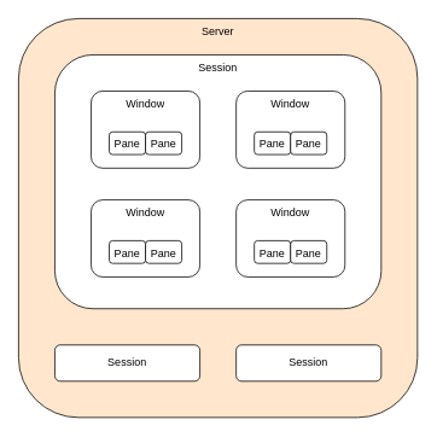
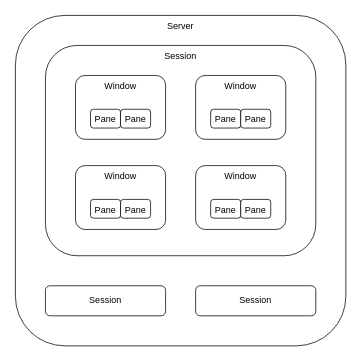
  <mxCell id="0" />
  <mxCell id="1" parent="0" />
- <mxCell id="2" value="Server" style="rounded=1;whiteSpace=wrap;html=1;horizontal=1;verticalAlign=top;fillColor=#ffe6cc;" vertex="1" parent="1"><mxGeometry x="20" y="20" width="440" height="440" as="geometry" /></mxCell>
+ <mxCell id="2" value="Server" style="rounded=1;whiteSpace=wrap;html=1;horizontal=1;verticalAlign=top;" vertex="1" parent="1"><mxGeometry x="20" y="20" width="440" height="440" as="geometry" /></mxCell>
  <mxCell id="3" value="Session" style="rounded=1;whiteSpace=wrap;html=1;horizontal=1;verticalAlign=top;" vertex="1" parent="1"><mxGeometry x="60" y="60" width="360" height="280" as="geometry" /></mxCell>
  <mxCell id="4" value="" style="group" vertex="1" connectable="0" parent="1"><mxGeometry x="260" y="100" width="120" height="85" as="geometry" /></mxCell>
  <mxCell id="5" value="Window" style="rounded=1;whiteSpace=wrap;html=1;horizontal=1;verticalAlign=top;" vertex="1" parent="4"><mxGeometry width="120" height="85" as="geometry" /></mxCell>
  <mxCell id="6" value="Pane" style="rounded=1;whiteSpace=wrap;html=1;horizontal=1;verticalAlign=top;" vertex="1" parent="4"><mxGeometry x="20" y="45" width="40" height="25" as="geometry" /></mxCell>
  <mxCell id="7" value="Pane" style="rounded=1;whiteSpace=wrap;html=1;horizontal=1;verticalAlign=top;" vertex="1" parent="4"><mxGeometry x="60" y="45" width="40" height="25" as="geometry" /></mxCell>
  <mxCell id="8" value="" style="group" vertex="1" connectable="0" parent="1"><mxGeometry x="260" y="220" width="120" height="85" as="geometry" /></mxCell>
  <mxCell id="9" value="Window" style="rounded=1;whiteSpace=wrap;html=1;horizontal=1;verticalAlign=top;" vertex="1" parent="8"><mxGeometry width="120" height="85" as="geometry" /></mxCell>
  <mxCell id="10" value="Pane" style="rounded=1;whiteSpace=wrap;html=1;horizontal=1;verticalAlign=top;" vertex="1" parent="8"><mxGeometry x="20" y="45" width="40" height="25" as="geometry" /></mxCell>
  <mxCell id="11" value="Pane" style="rounded=1;whiteSpace=wrap;html=1;horizontal=1;verticalAlign=top;" vertex="1" parent="8"><mxGeometry x="60" y="45" width="40" height="25" as="geometry" /></mxCell>
  <mxCell id="12" value="" style="group" vertex="1" connectable="0" parent="1"><mxGeometry x="100" y="100" width="120" height="85" as="geometry" /></mxCell>
  <mxCell id="13" value="Window" style="rounded=1;whiteSpace=wrap;html=1;horizontal=1;verticalAlign=top;" vertex="1" parent="12"><mxGeometry width="120" height="85" as="geometry" /></mxCell>
  <mxCell id="14" value="Pane" style="rounded=1;whiteSpace=wrap;html=1;horizontal=1;verticalAlign=top;" vertex="1" parent="12"><mxGeometry x="20" y="45" width="40" height="25" as="geometry" /></mxCell>
  <mxCell id="15" value="Pane" style="rounded=1;whiteSpace=wrap;html=1;horizontal=1;verticalAlign=top;" vertex="1" parent="12"><mxGeometry x="60" y="45" width="40" height="25" as="geometry" /></mxCell>
  <mxCell id="16" value="" style="group" vertex="1" connectable="0" parent="1"><mxGeometry x="100" y="220" width="120" height="85" as="geometry" /></mxCell>
  <mxCell id="17" value="Window" style="rounded=1;whiteSpace=wrap;html=1;horizontal=1;verticalAlign=top;" vertex="1" parent="16"><mxGeometry width="120" height="85" as="geometry" /></mxCell>
  <mxCell id="18" value="Pane" style="rounded=1;whiteSpace=wrap;html=1;horizontal=1;verticalAlign=top;" vertex="1" parent="16"><mxGeometry x="20" y="45" width="40" height="25" as="geometry" /></mxCell>
  <mxCell id="19" value="Pane" style="rounded=1;whiteSpace=wrap;html=1;horizontal=1;verticalAlign=top;" vertex="1" parent="16"><mxGeometry x="60" y="45" width="40" height="25" as="geometry" /></mxCell>
  <mxCell id="20" value="Session" style="rounded=1;whiteSpace=wrap;html=1;horizontal=1;verticalAlign=middle;" vertex="1" parent="1"><mxGeometry x="260" y="380" width="160" height="40" as="geometry" /></mxCell>
  <mxCell id="21" value="Session" style="rounded=1;whiteSpace=wrap;html=1;horizontal=1;verticalAlign=middle;" vertex="1" parent="1"><mxGeometry x="60" y="380" width="160" height="40" as="geometry" /></mxCell>
